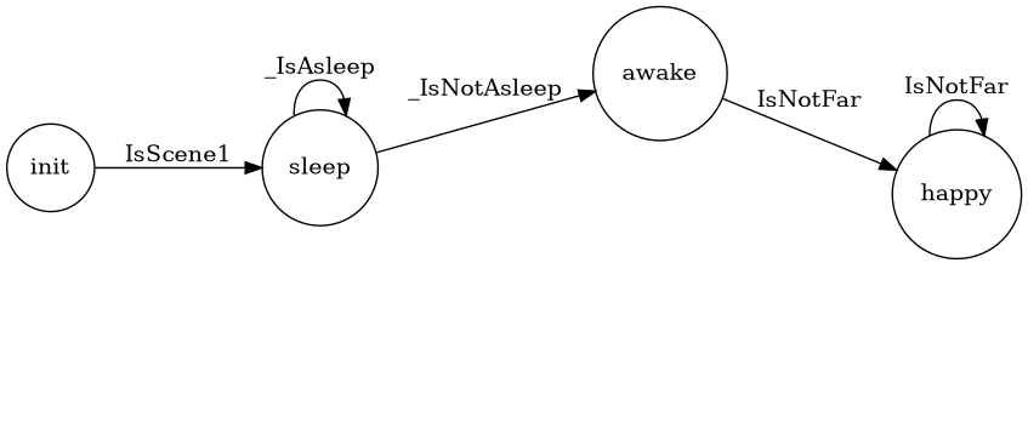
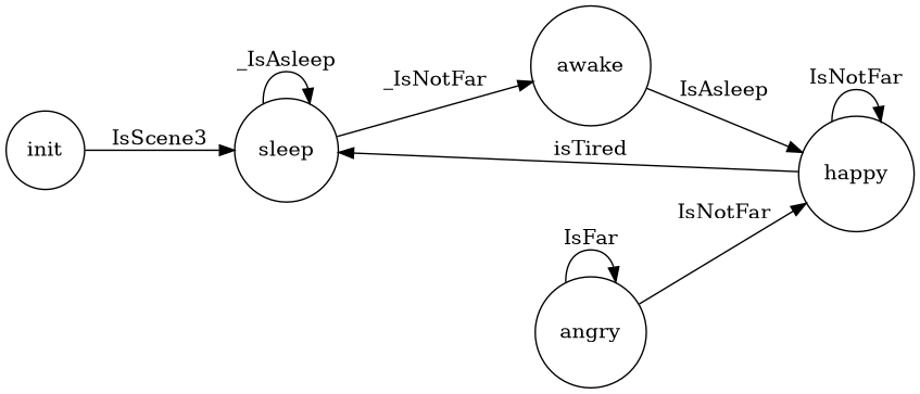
  digraph {
    rankdir=LR
    node [shape=circle]
    n1 [label=init]
    n2 [label=sleep]
    n3 [label=awake]
    n4 [label=happy]
-   n1 -> n2 [label=IsScene1]
+   n5 [label=angry]
+   n1 -> n2 [label=IsScene3]
    n2 -> n2 [label=_IsAsleep]
-   n2 -> n3 [label=_IsNotAsleep]
-   n3 -> n4 [label=IsNotFar]
+   n2 -> n3 [label=_IsNotFar]
+   n3 -> n4 [label=IsAsleep]
+   n4 -> n2 [label=isTired]
    n4 -> n4 [label=IsNotFar]
+   n5 -> n4 [label=IsNotFar]
+   n5 -> n5 [label=IsFar]
  }
